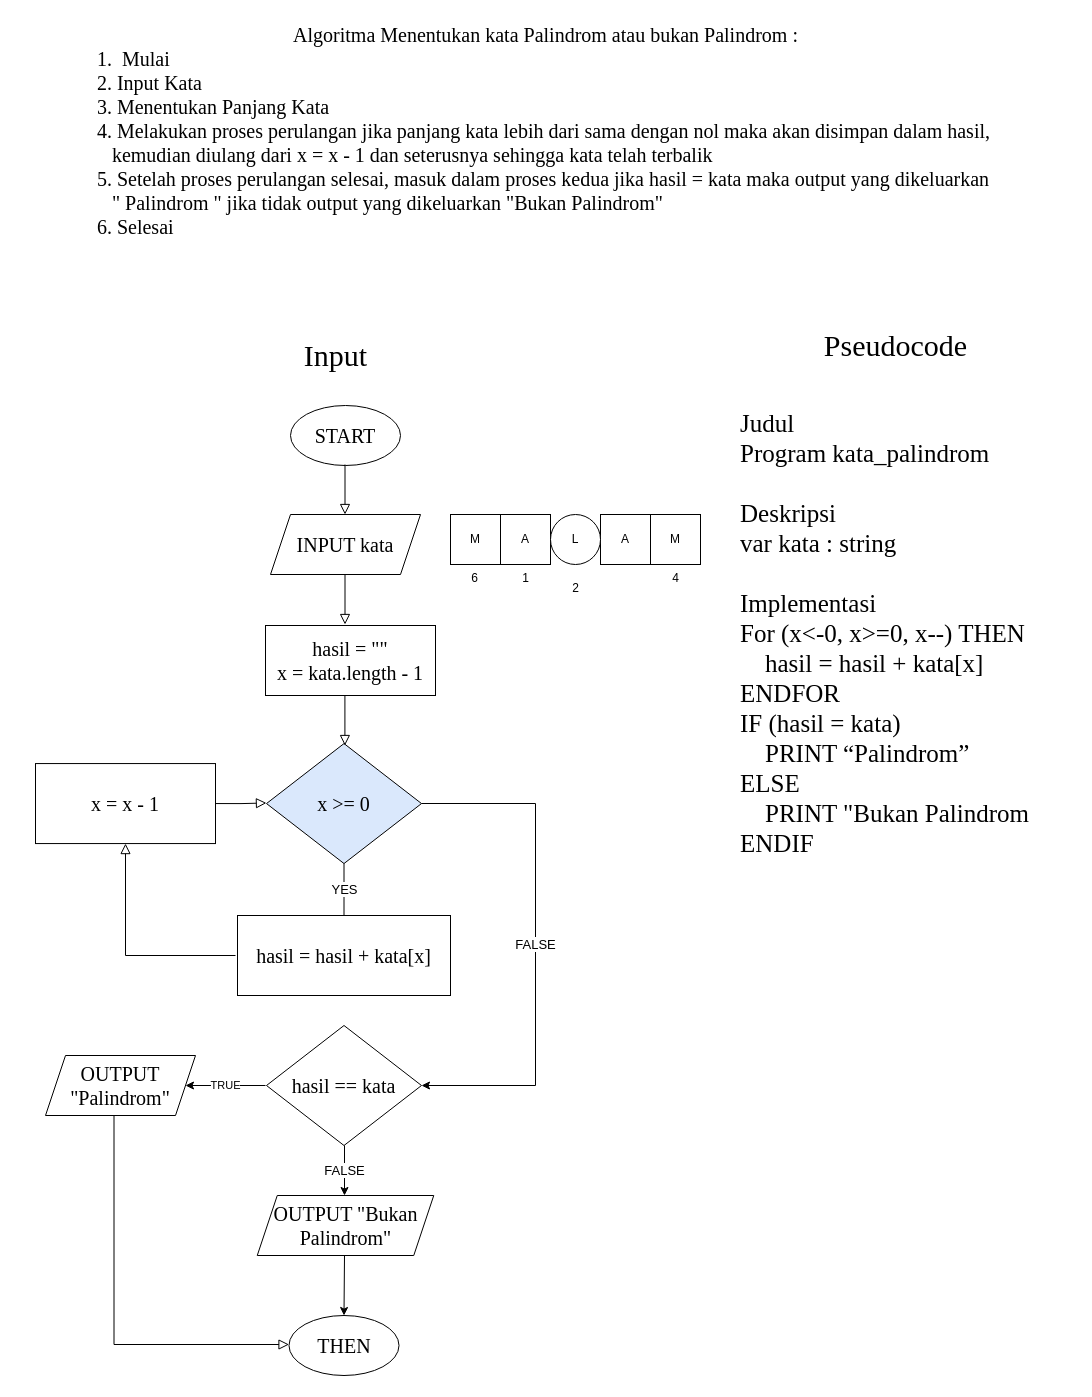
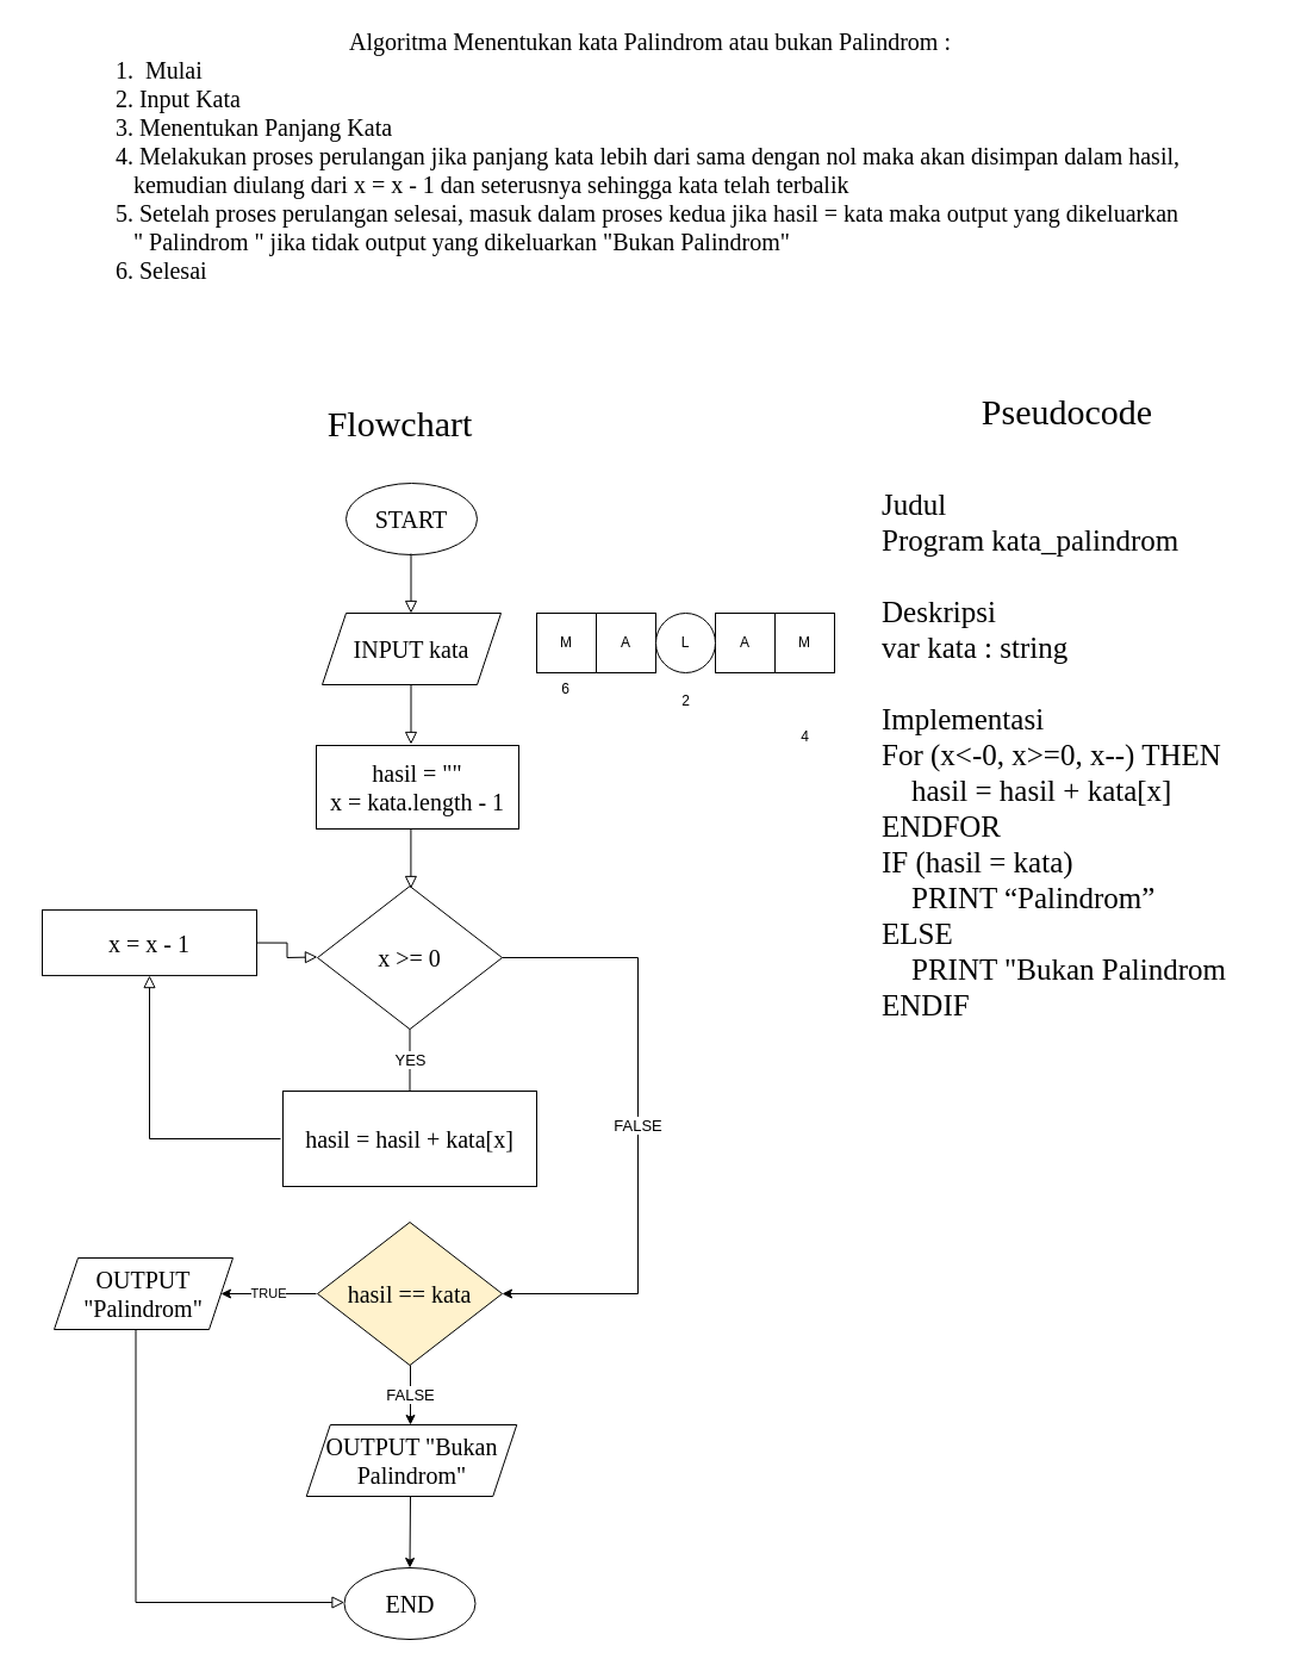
  <mxCell id="0" />
  <mxCell id="1" parent="0" />
  <mxCell id="2" value="START" style="ellipse;whiteSpace=wrap;html=1;hachureGap=4;fontFamily=Architects Daughter;fontSource=https%3A%2F%2Ffonts.googleapis.com%2Fcss%3Ffamily%3DArchitects%2BDaughter;fontSize=20;rounded=0;" parent="1" vertex="1"><mxGeometry x="290" y="405" width="110" height="60" as="geometry" /></mxCell>
  <mxCell id="3" value="" style="rounded=0;html=1;jettySize=auto;orthogonalLoop=1;fontSize=11;endArrow=block;endFill=0;endSize=8;strokeWidth=1;shadow=0;labelBackgroundColor=none;edgeStyle=orthogonalEdgeStyle;" parent="1" edge="1"><mxGeometry relative="1" as="geometry"><mxPoint x="344.5" y="464" as="sourcePoint" /><mxPoint x="344.5" y="514" as="targetPoint" /></mxGeometry></mxCell>
  <mxCell id="4" value="INPUT kata" style="shape=parallelogram;perimeter=parallelogramPerimeter;whiteSpace=wrap;html=1;fixedSize=1;hachureGap=4;fontFamily=Architects Daughter;fontSource=https%3A%2F%2Ffonts.googleapis.com%2Fcss%3Ffamily%3DArchitects%2BDaughter;fontSize=20;rounded=0;" parent="1" vertex="1"><mxGeometry x="270" y="514" width="150" height="60" as="geometry" /></mxCell>
  <mxCell id="5" value="" style="rounded=0;html=1;jettySize=auto;orthogonalLoop=1;fontSize=11;endArrow=block;endFill=0;endSize=8;strokeWidth=1;shadow=0;labelBackgroundColor=none;edgeStyle=orthogonalEdgeStyle;" parent="1" edge="1"><mxGeometry relative="1" as="geometry"><mxPoint x="344.5" y="574" as="sourcePoint" /><mxPoint x="344.5" y="624" as="targetPoint" /></mxGeometry></mxCell>
- <mxCell id="6" value="x &amp;gt;= 0" style="rhombus;whiteSpace=wrap;html=1;hachureGap=4;fontFamily=Architects Daughter;fontSource=https%3A%2F%2Ffonts.googleapis.com%2Fcss%3Ffamily%3DArchitects%2BDaughter;fontSize=20;rounded=0;fillColor=#dae8fc;" parent="1" vertex="1"><mxGeometry x="266" y="743.06" width="155" height="120" as="geometry" /></mxCell>
+ <mxCell id="6" value="x &amp;gt;= 0" style="rhombus;whiteSpace=wrap;html=1;hachureGap=4;fontFamily=Architects Daughter;fontSource=https%3A%2F%2Ffonts.googleapis.com%2Fcss%3Ffamily%3DArchitects%2BDaughter;fontSize=20;rounded=0;" parent="1" vertex="1"><mxGeometry x="266" y="743.06" width="155" height="120" as="geometry" /></mxCell>
  <mxCell id="7" value="hasil = hasil + kata[x]" style="rounded=0;whiteSpace=wrap;html=1;hachureGap=4;fontFamily=Architects Daughter;fontSource=https%3A%2F%2Ffonts.googleapis.com%2Fcss%3Ffamily%3DArchitects%2BDaughter;fontSize=20;" parent="1" vertex="1"><mxGeometry x="237" y="915" width="213" height="80" as="geometry" /></mxCell>
  <mxCell id="8" value="OUTPUT &quot;Bukan Palindrom&quot;" style="shape=parallelogram;perimeter=parallelogramPerimeter;whiteSpace=wrap;html=1;fixedSize=1;hachureGap=4;fontFamily=Architects Daughter;fontSource=https%3A%2F%2Ffonts.googleapis.com%2Fcss%3Ffamily%3DArchitects%2BDaughter;fontSize=20;rounded=0;" parent="1" vertex="1"><mxGeometry x="256.75" y="1195" width="176.5" height="60" as="geometry" /></mxCell>
- <mxCell id="9" value="THEN" style="ellipse;whiteSpace=wrap;html=1;hachureGap=4;fontFamily=Architects Daughter;fontSource=https%3A%2F%2Ffonts.googleapis.com%2Fcss%3Ffamily%3DArchitects%2BDaughter;fontSize=20;rounded=0;" parent="1" vertex="1"><mxGeometry x="288.5" y="1315" width="110" height="60" as="geometry" /></mxCell>
+ <mxCell id="9" value="END" style="ellipse;whiteSpace=wrap;html=1;hachureGap=4;fontFamily=Architects Daughter;fontSource=https%3A%2F%2Ffonts.googleapis.com%2Fcss%3Ffamily%3DArchitects%2BDaughter;fontSize=20;rounded=0;" parent="1" vertex="1"><mxGeometry x="288.5" y="1315" width="110" height="60" as="geometry" /></mxCell>
  <mxCell id="10" value="hasil = &quot;&quot;&lt;br&gt;x = kata.length - 1" style="rounded=0;whiteSpace=wrap;html=1;hachureGap=4;fontFamily=Architects Daughter;fontSource=https%3A%2F%2Ffonts.googleapis.com%2Fcss%3Ffamily%3DArchitects%2BDaughter;fontSize=20;" parent="1" vertex="1"><mxGeometry x="265" y="625" width="170" height="70" as="geometry" /></mxCell>
  <mxCell id="11" value="" style="rounded=0;html=1;jettySize=auto;orthogonalLoop=1;fontSize=11;endArrow=block;endFill=0;endSize=8;strokeWidth=1;shadow=0;labelBackgroundColor=none;edgeStyle=orthogonalEdgeStyle;" parent="1" edge="1"><mxGeometry relative="1" as="geometry"><mxPoint x="344.41" y="695" as="sourcePoint" /><mxPoint x="344.41" y="745" as="targetPoint" /></mxGeometry></mxCell>
  <mxCell id="12" value="" style="rounded=0;html=1;jettySize=auto;orthogonalLoop=1;fontSize=11;endArrow=block;endFill=0;endSize=8;strokeWidth=1;shadow=0;labelBackgroundColor=none;edgeStyle=orthogonalEdgeStyle;entryX=0.5;entryY=1;entryDx=0;entryDy=0;" parent="1" target="13" edge="1"><mxGeometry relative="1" as="geometry"><mxPoint x="235" y="955" as="sourcePoint" /><mxPoint x="162" y="895" as="targetPoint" /><Array as="points"><mxPoint x="125" y="955" /></Array></mxGeometry></mxCell>
- <mxCell id="13" value="x = x - 1" style="rounded=0;whiteSpace=wrap;html=1;hachureGap=4;fontFamily=Architects Daughter;fontSource=https%3A%2F%2Ffonts.googleapis.com%2Fcss%3Ffamily%3DArchitects%2BDaughter;fontSize=20;" parent="1" vertex="1"><mxGeometry x="35" y="763.06" width="180" height="80" as="geometry" /></mxCell>
+ <mxCell id="13" value="x = x - 1" style="rounded=0;whiteSpace=wrap;html=1;hachureGap=4;fontFamily=Architects Daughter;fontSource=https%3A%2F%2Ffonts.googleapis.com%2Fcss%3Ffamily%3DArchitects%2BDaughter;fontSize=20;" parent="1" vertex="1"><mxGeometry x="35" y="763.06" width="180" height="55" as="geometry" /></mxCell>
  <mxCell id="14" value="" style="rounded=0;html=1;jettySize=auto;orthogonalLoop=1;fontSize=11;endArrow=block;endFill=0;endSize=8;strokeWidth=1;shadow=0;labelBackgroundColor=none;edgeStyle=orthogonalEdgeStyle;exitX=1;exitY=0.5;exitDx=0;exitDy=0;" parent="1" source="13" edge="1"><mxGeometry relative="1" as="geometry"><mxPoint x="235.94" y="802.53" as="sourcePoint" /><mxPoint x="265.94" y="802.47" as="targetPoint" /></mxGeometry></mxCell>
- <mxCell id="15" value="hasil == kata" style="rhombus;whiteSpace=wrap;html=1;hachureGap=4;fontFamily=Architects Daughter;fontSource=https%3A%2F%2Ffonts.googleapis.com%2Fcss%3Ffamily%3DArchitects%2BDaughter;fontSize=20;rounded=0;" parent="1" vertex="1"><mxGeometry x="266" y="1025" width="155" height="120" as="geometry" /></mxCell>
+ <mxCell id="15" value="hasil == kata" style="rhombus;whiteSpace=wrap;html=1;hachureGap=4;fontFamily=Architects Daughter;fontSource=https%3A%2F%2Ffonts.googleapis.com%2Fcss%3Ffamily%3DArchitects%2BDaughter;fontSize=20;rounded=0;fillColor=#fff2cc;" parent="1" vertex="1"><mxGeometry x="266" y="1025" width="155" height="120" as="geometry" /></mxCell>
  <mxCell id="16" value="OUTPUT &quot;Palindrom&quot;" style="shape=parallelogram;perimeter=parallelogramPerimeter;whiteSpace=wrap;html=1;fixedSize=1;hachureGap=4;fontFamily=Architects Daughter;fontSource=https%3A%2F%2Ffonts.googleapis.com%2Fcss%3Ffamily%3DArchitects%2BDaughter;fontSize=20;rounded=0;" parent="1" vertex="1"><mxGeometry x="45" y="1055" width="150" height="60" as="geometry" /></mxCell>
  <mxCell id="17" value="" style="rounded=0;html=1;jettySize=auto;orthogonalLoop=1;fontSize=11;endArrow=block;endFill=0;endSize=8;strokeWidth=1;shadow=0;labelBackgroundColor=none;edgeStyle=orthogonalEdgeStyle;" parent="1" edge="1"><mxGeometry relative="1" as="geometry"><mxPoint x="113.5" y="1115" as="sourcePoint" /><mxPoint x="288.5" y="1344" as="targetPoint" /><Array as="points"><mxPoint x="113.5" y="1344" /></Array></mxGeometry></mxCell>
  <mxCell id="18" value="Algoritma Menentukan kata Palindrom atau bukan Palindrom :&lt;br&gt;&lt;div style=&quot;text-align: justify&quot;&gt;1.&amp;nbsp; Mulai&lt;/div&gt;&lt;div style=&quot;text-align: justify&quot;&gt;2. Input Kata&lt;/div&gt;&lt;div style=&quot;text-align: justify&quot;&gt;3. Menentukan Panjang Kata&lt;/div&gt;&lt;div style=&quot;text-align: justify&quot;&gt;4. Melakukan proses perulangan jika panjang kata lebih dari sama dengan nol maka akan disimpan dalam hasil,&lt;/div&gt;&lt;div style=&quot;text-align: justify&quot;&gt;&amp;nbsp; &amp;nbsp;kemudian diulang dari x = x - 1 dan seterusnya sehingga kata telah terbalik&lt;/div&gt;&lt;div style=&quot;text-align: justify&quot;&gt;5. Setelah proses perulangan selesai, masuk dalam proses kedua jika hasil = kata maka output yang dikeluarkan&amp;nbsp;&lt;/div&gt;&lt;div style=&quot;text-align: justify&quot;&gt;&amp;nbsp; &amp;nbsp;&quot; Palindrom &quot;&lt;span&gt;&amp;nbsp;jika tidak output yang dikeluarkan &quot;Bukan Palindrom&quot;&lt;/span&gt;&lt;/div&gt;&lt;div style=&quot;text-align: justify&quot;&gt;6. Selesai&lt;/div&gt;" style="text;html=1;align=center;verticalAlign=middle;resizable=0;points=[];autosize=1;strokeColor=none;fillColor=none;sketch=0;hachureGap=4;fontFamily=Architects Daughter;fontSource=https%3A%2F%2Ffonts.googleapis.com%2Fcss%3Ffamily%3DArchitects%2BDaughter;fontSize=20;" parent="1" vertex="1"><mxGeometry x="20" y="20" width="1050" height="220" as="geometry" /></mxCell>
- <mxCell id="19" value="Input" style="text;html=1;align=center;verticalAlign=middle;resizable=0;points=[];autosize=1;strokeColor=none;fillColor=none;sketch=0;hachureGap=4;fontFamily=Architects Daughter;fontSource=https%3A%2F%2Ffonts.googleapis.com%2Fcss%3Ffamily%3DArchitects%2BDaughter;fontSize=30;" parent="1" vertex="1"><mxGeometry x="255" y="335" width="160" height="40" as="geometry" /></mxCell>
+ <mxCell id="19" value="Flowchart" style="text;html=1;align=center;verticalAlign=middle;resizable=0;points=[];autosize=1;strokeColor=none;fillColor=none;sketch=0;hachureGap=4;fontFamily=Architects Daughter;fontSource=https%3A%2F%2Ffonts.googleapis.com%2Fcss%3Ffamily%3DArchitects%2BDaughter;fontSize=30;" parent="1" vertex="1"><mxGeometry x="255" y="335" width="160" height="40" as="geometry" /></mxCell>
  <mxCell id="20" value="Pseudocode" style="text;html=1;align=center;verticalAlign=middle;resizable=0;points=[];autosize=1;strokeColor=none;fillColor=none;sketch=0;hachureGap=4;fontFamily=Architects Daughter;fontSource=https%3A%2F%2Ffonts.googleapis.com%2Fcss%3Ffamily%3DArchitects%2BDaughter;fontSize=30;" parent="1" vertex="1"><mxGeometry x="805" y="325" width="180" height="40" as="geometry" /></mxCell>
  <mxCell id="21" value="&#10;Judul&#10;Program kata_palindrom&#10;&#10;Deskripsi&#10;var kata : string&#10;&#10;Implementasi&#10;For (x&lt;-0, x&gt;=0, x--) THEN&#10;    hasil = hasil + kata[x]&#10;ENDFOR&#10;IF (hasil = kata)&#10;    PRINT “Palindrom”&#10;ELSE&#10;    PRINT &quot;Bukan Palindrom&#10;ENDIF&#10;" style="text;align=left;verticalAlign=middle;resizable=0;points=[];autosize=1;strokeColor=none;fillColor=none;sketch=0;hachureGap=4;fontFamily=Architects Daughter;fontSource=https%3A%2F%2Ffonts.googleapis.com%2Fcss%3Ffamily%3DArchitects%2BDaughter;fontSize=25;spacing=0;" parent="1" vertex="1"><mxGeometry x="740" y="385" width="330" height="490" as="geometry" /></mxCell>
  <mxCell id="22" value="TRUE" style="endArrow=classic;html=1;rounded=0;entryX=1;entryY=0.5;entryDx=0;entryDy=0;" parent="1" target="16" edge="1"><mxGeometry width="50" height="50" relative="1" as="geometry"><mxPoint x="265" y="1085" as="sourcePoint" /><mxPoint x="315" y="1035" as="targetPoint" /></mxGeometry></mxCell>
  <mxCell id="23" value="A" style="whiteSpace=wrap;html=1;aspect=fixed;" parent="1" vertex="1"><mxGeometry x="500" y="514" width="50" height="50" as="geometry" /></mxCell>
  <mxCell id="24" value="M" style="whiteSpace=wrap;html=1;aspect=fixed;" parent="1" vertex="1"><mxGeometry x="450" y="514" width="50" height="50" as="geometry" /></mxCell>
  <mxCell id="25" value="M" style="whiteSpace=wrap;html=1;aspect=fixed;" parent="1" vertex="1"><mxGeometry x="650" y="514" width="50" height="50" as="geometry" /></mxCell>
  <mxCell id="26" value="A" style="whiteSpace=wrap;html=1;aspect=fixed;" parent="1" vertex="1"><mxGeometry x="600" y="514" width="50" height="50" as="geometry" /></mxCell>
  <mxCell id="27" value="L" style="ellipse;whiteSpace=wrap;html=1;aspect=fixed;" parent="1" vertex="1"><mxGeometry x="550" y="514" width="50" height="50" as="geometry" /></mxCell>
  <mxCell id="28" value="6" style="text;html=1;align=center;verticalAlign=middle;resizable=0;points=[];autosize=1;strokeColor=none;fillColor=none;" parent="1" vertex="1"><mxGeometry x="464" y="568" width="20" height="20" as="geometry" /></mxCell>
- <mxCell id="29" value="1" style="text;html=1;align=center;verticalAlign=middle;resizable=0;points=[];autosize=1;strokeColor=none;fillColor=none;" parent="1" vertex="1"><mxGeometry x="515" y="568" width="20" height="20" as="geometry" /></mxCell>
  <mxCell id="30" value="2" style="text;html=1;align=center;verticalAlign=middle;resizable=0;points=[];autosize=1;strokeColor=none;fillColor=none;" parent="1" vertex="1"><mxGeometry x="565" y="578" width="20" height="20" as="geometry" /></mxCell>
- <mxCell id="31" value="4" style="text;html=1;align=center;verticalAlign=middle;resizable=0;points=[];autosize=1;strokeColor=none;fillColor=none;" parent="1" vertex="1"><mxGeometry x="665" y="568" width="20" height="20" as="geometry" /></mxCell>
+ <mxCell id="31" value="4" style="text;html=1;align=center;verticalAlign=middle;resizable=0;points=[];autosize=1;strokeColor=none;fillColor=none;" parent="1" vertex="1"><mxGeometry x="665" y="608" width="20" height="20" as="geometry" /></mxCell>
  <mxCell id="32" value="FALSE" style="endArrow=classic;html=1;rounded=0;fontSize=13;entryX=0.5;entryY=0;entryDx=0;entryDy=0;" edge="1" parent="1"><mxGeometry width="50" height="50" relative="1" as="geometry"><mxPoint x="344" y="1145" as="sourcePoint" /><mxPoint x="344" y="1195" as="targetPoint" /></mxGeometry></mxCell>
  <mxCell id="33" value="" style="endArrow=classic;html=1;rounded=0;fontSize=13;entryX=0.5;entryY=0;entryDx=0;entryDy=0;" edge="1" parent="1" target="9"><mxGeometry width="50" height="50" relative="1" as="geometry"><mxPoint x="344" y="1255" as="sourcePoint" /><mxPoint x="395" y="1205" as="targetPoint" /></mxGeometry></mxCell>
  <mxCell id="34" value="FALSE" style="endArrow=classic;html=1;rounded=0;fontSize=13;entryX=1;entryY=0.5;entryDx=0;entryDy=0;" edge="1" parent="1" target="15"><mxGeometry width="50" height="50" relative="1" as="geometry"><mxPoint x="421" y="803" as="sourcePoint" /><mxPoint x="495" y="1115" as="targetPoint" /><Array as="points"><mxPoint x="535" y="803" /><mxPoint x="535" y="1085" /></Array></mxGeometry></mxCell>
  <mxCell id="35" value="YES" style="endArrow=none;html=1;rounded=0;fontSize=13;entryX=0.5;entryY=0;entryDx=0;entryDy=0;exitX=0.5;exitY=1;exitDx=0;exitDy=0;" edge="1" parent="1" source="6" target="7"><mxGeometry width="50" height="50" relative="1" as="geometry"><mxPoint x="344" y="885" as="sourcePoint" /><mxPoint x="395" y="813.06" as="targetPoint" /></mxGeometry></mxCell>
